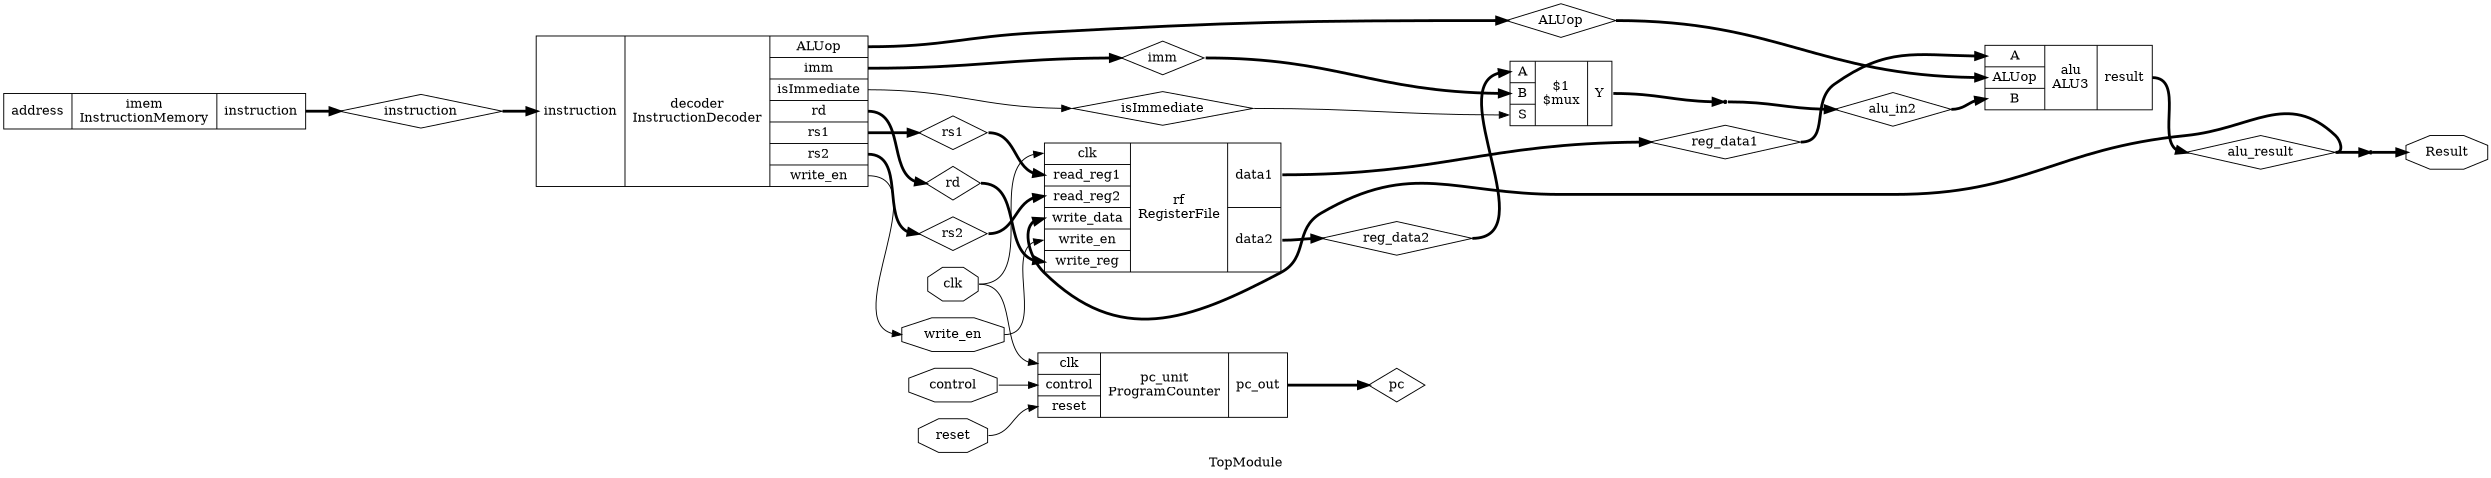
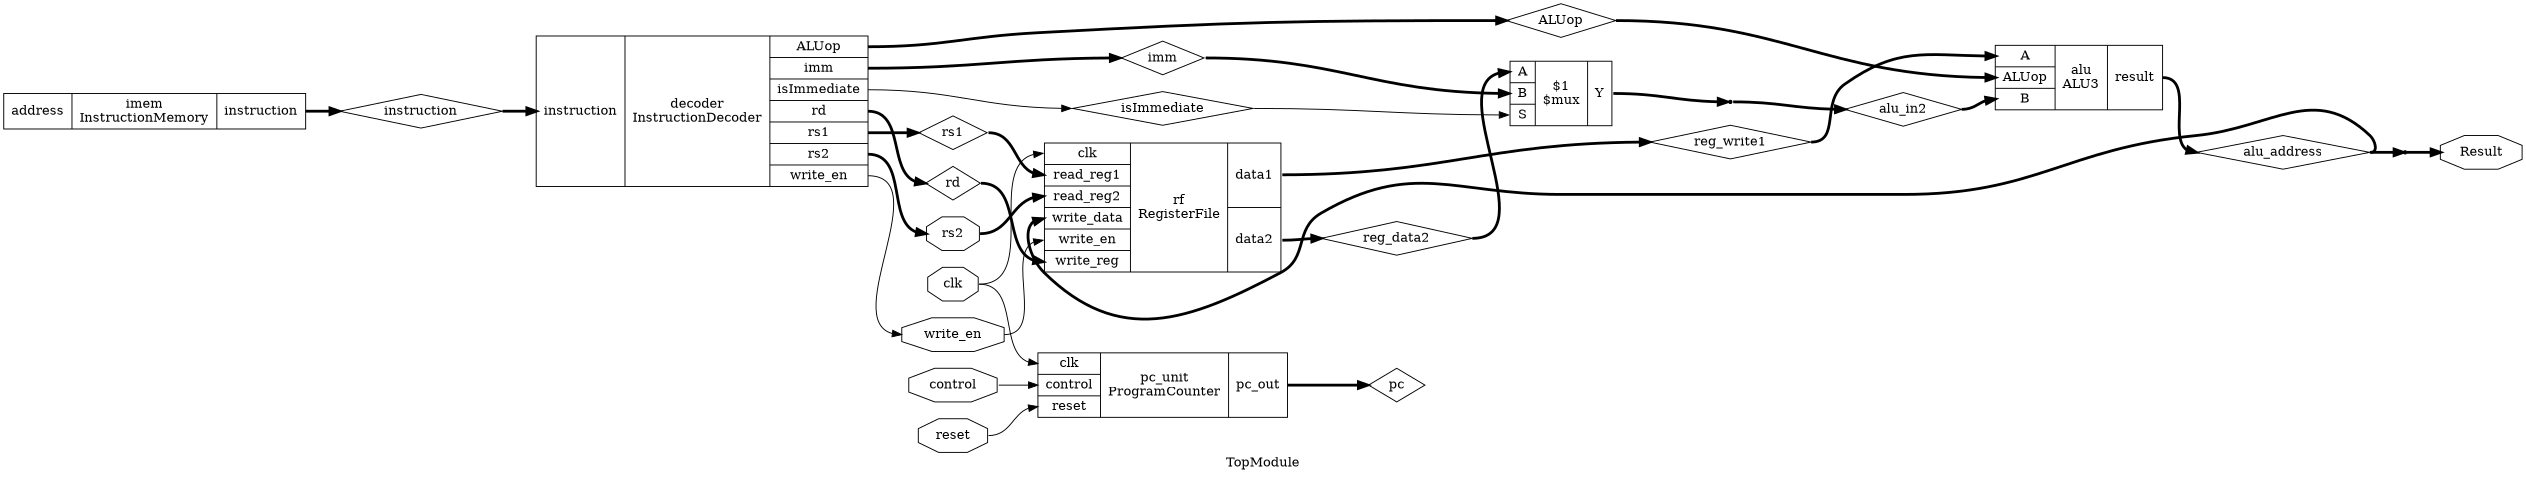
  digraph {
    label=TopModule
    rankdir=LR
    remincross=true
    node [color=black fontcolor=black shape=diamond]
    edge [color=black fontcolor=black headport=w tailport=e style="setlinewidth(3)"]
    n1 [label=write_en shape=octagon]
    n2 [label="{{<p18> clk|<p26> read_reg1|<p27> read_reg2|<p28> write_data|<p2> write_en|<p29> write_reg}|rf\nRegisterFile|{<p30> data1|<p31> data2}}" shape=record color="" fontcolor=""]
    n3 [label=reg_data2]
-   n4 [label=reg_data1]
+   n4 [label=reg_write1]
    n5 [label=isImmediate]
    n6 [label="{{<p19> A|<p20> B|<p23> S}|$1\n$mux|{<p24> Y}}" shape=record color="" fontcolor=""]
    x0 [shape=point color="" fontcolor=""]
-   n8 [label=alu_result]
+   n8 [label=alu_address]
    x1 [shape=point color="" fontcolor=""]
    n10 [label=Result shape=octagon]
    n11 [label=alu_in2]
    n12 [label="{{<p19> A|<p12> ALUop|<p20> B}|alu\nALU3|{<p21> result}}" shape=record color="" fontcolor=""]
    n13 [label=imm]
-   n14 [label=rs2]
+   n14 [label=rs2 shape=octagon]
    n15 [label=rs1]
    n16 [label=rd]
    n17 [label=ALUop]
    n18 [label=instruction]
    n19 [label="{{<p13> instruction}|decoder\nInstructionDecoder|{<p12> ALUop|<p8> imm|<p3> isImmediate|<p11> rd|<p10> rs1|<p9> rs2|<p2> write_en}}" shape=record color="" fontcolor=""]
    n20 [label=pc]
    n21 [label="{{<p34> address}|imem\nInstructionMemory|{<p13> instruction}}" shape=record color="" fontcolor=""]
    n22 [label=control shape=octagon]
    n23 [label="{{<p18> clk|<p16> control|<p17> reset}|pc_unit\nProgramCounter|{<p36> pc_out}}" shape=record color="" fontcolor=""]
    n24 [label=reset shape=octagon]
    n25 [label=clk shape=octagon]
    n1 -> n2 [headport="p2:w" style=""]
    n2 -> n3 [tailport="p31:e"]
    n2 -> n4 [tailport="p30:e"]
    n3 -> n6 [headport="p19:w"]
    n4 -> n12 [headport="p19:w"]
    n5 -> n6 [headport="p23:w" style=""]
    n6 -> x0 [tailport="p24:e"]
    x0 -> n11
    n8 -> n2 [headport="p28:w"]
    n8 -> x1
    x1 -> n10
    n11 -> n12 [headport="p20:w"]
    n12 -> n8 [tailport="p21:e"]
    n13 -> n6 [headport="p20:w"]
    n14 -> n2 [headport="p27:w"]
    n15 -> n2 [headport="p26:w"]
    n16 -> n2 [headport="p29:w"]
    n17 -> n12 [headport="p12:w"]
    n18 -> n19 [headport="p13:w"]
    n19 -> n1 [tailport="p2:e" style=""]
    n19 -> n5 [tailport="p3:e" style=""]
    n19 -> n13 [tailport="p8:e"]
    n19 -> n14 [tailport="p9:e"]
    n19 -> n15 [tailport="p10:e"]
    n19 -> n16 [tailport="p11:e"]
    n19 -> n17 [tailport="p12:e"]
    n21 -> n18 [tailport="p13:e"]
    n22 -> n23 [headport="p16:w" style=""]
    n23 -> n20 [tailport="p36:e"]
    n24 -> n23 [headport="p17:w" style=""]
    n25 -> n2 [headport="p18:w" style=""]
    n25 -> n23 [headport="p18:w" style=""]
  }
